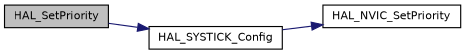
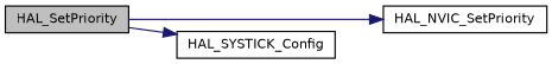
  digraph {
    rankdir=LR
    node [color=black fillcolor=white fontname=Helvetica fontsize=10 shape=record style=filled]
    edge [color=midnightblue fontname=Helvetica fontsize=10 labelfontname=Helvetica labelfontsize=10 style=solid]
    n1 [fillcolor=grey75 fontcolor=black height=0.2 label=HAL_SetPriority width=0.4]
    n2 [height=0.2 label=HAL_NVIC_SetPriority width=0.4]
    n3 [height=0.2 label=HAL_SYSTICK_Config width=0.4]
-   n3 -> n2
+   n1 -> n2
    n1 -> n3
  }
